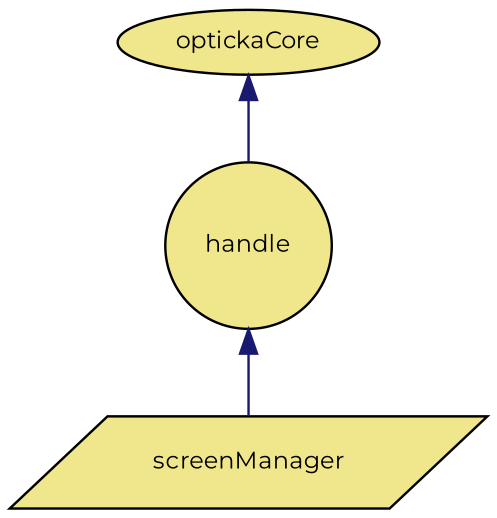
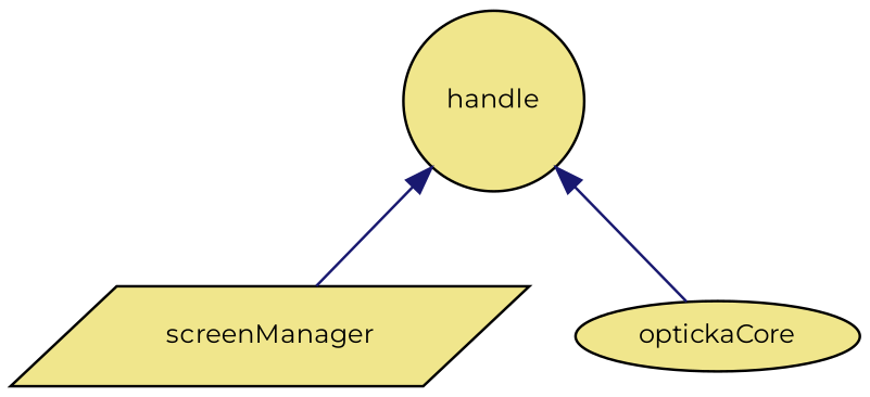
  digraph {
    fontname=Montserrat
    node [color=black fillcolor=khaki fontname=Montserrat fontsize=10 style=filled]
    edge [color=midnightblue dir=back fontname=Montserrat fontsize=10 labelfontname="Graublau Slab" labelfontsize=10 style=solid]
    n1 [fontcolor=black height=0.2 label=screenManager shape=parallelogram width=0.4]
    n2 [height=0.2 label=optickaCore shape=ellipse width=0.4]
    n3 [height=0.2 label=handle shape=circle width=0.4]
    n3 -> n1
-   n2 -> n3
+   n3 -> n2
  }
